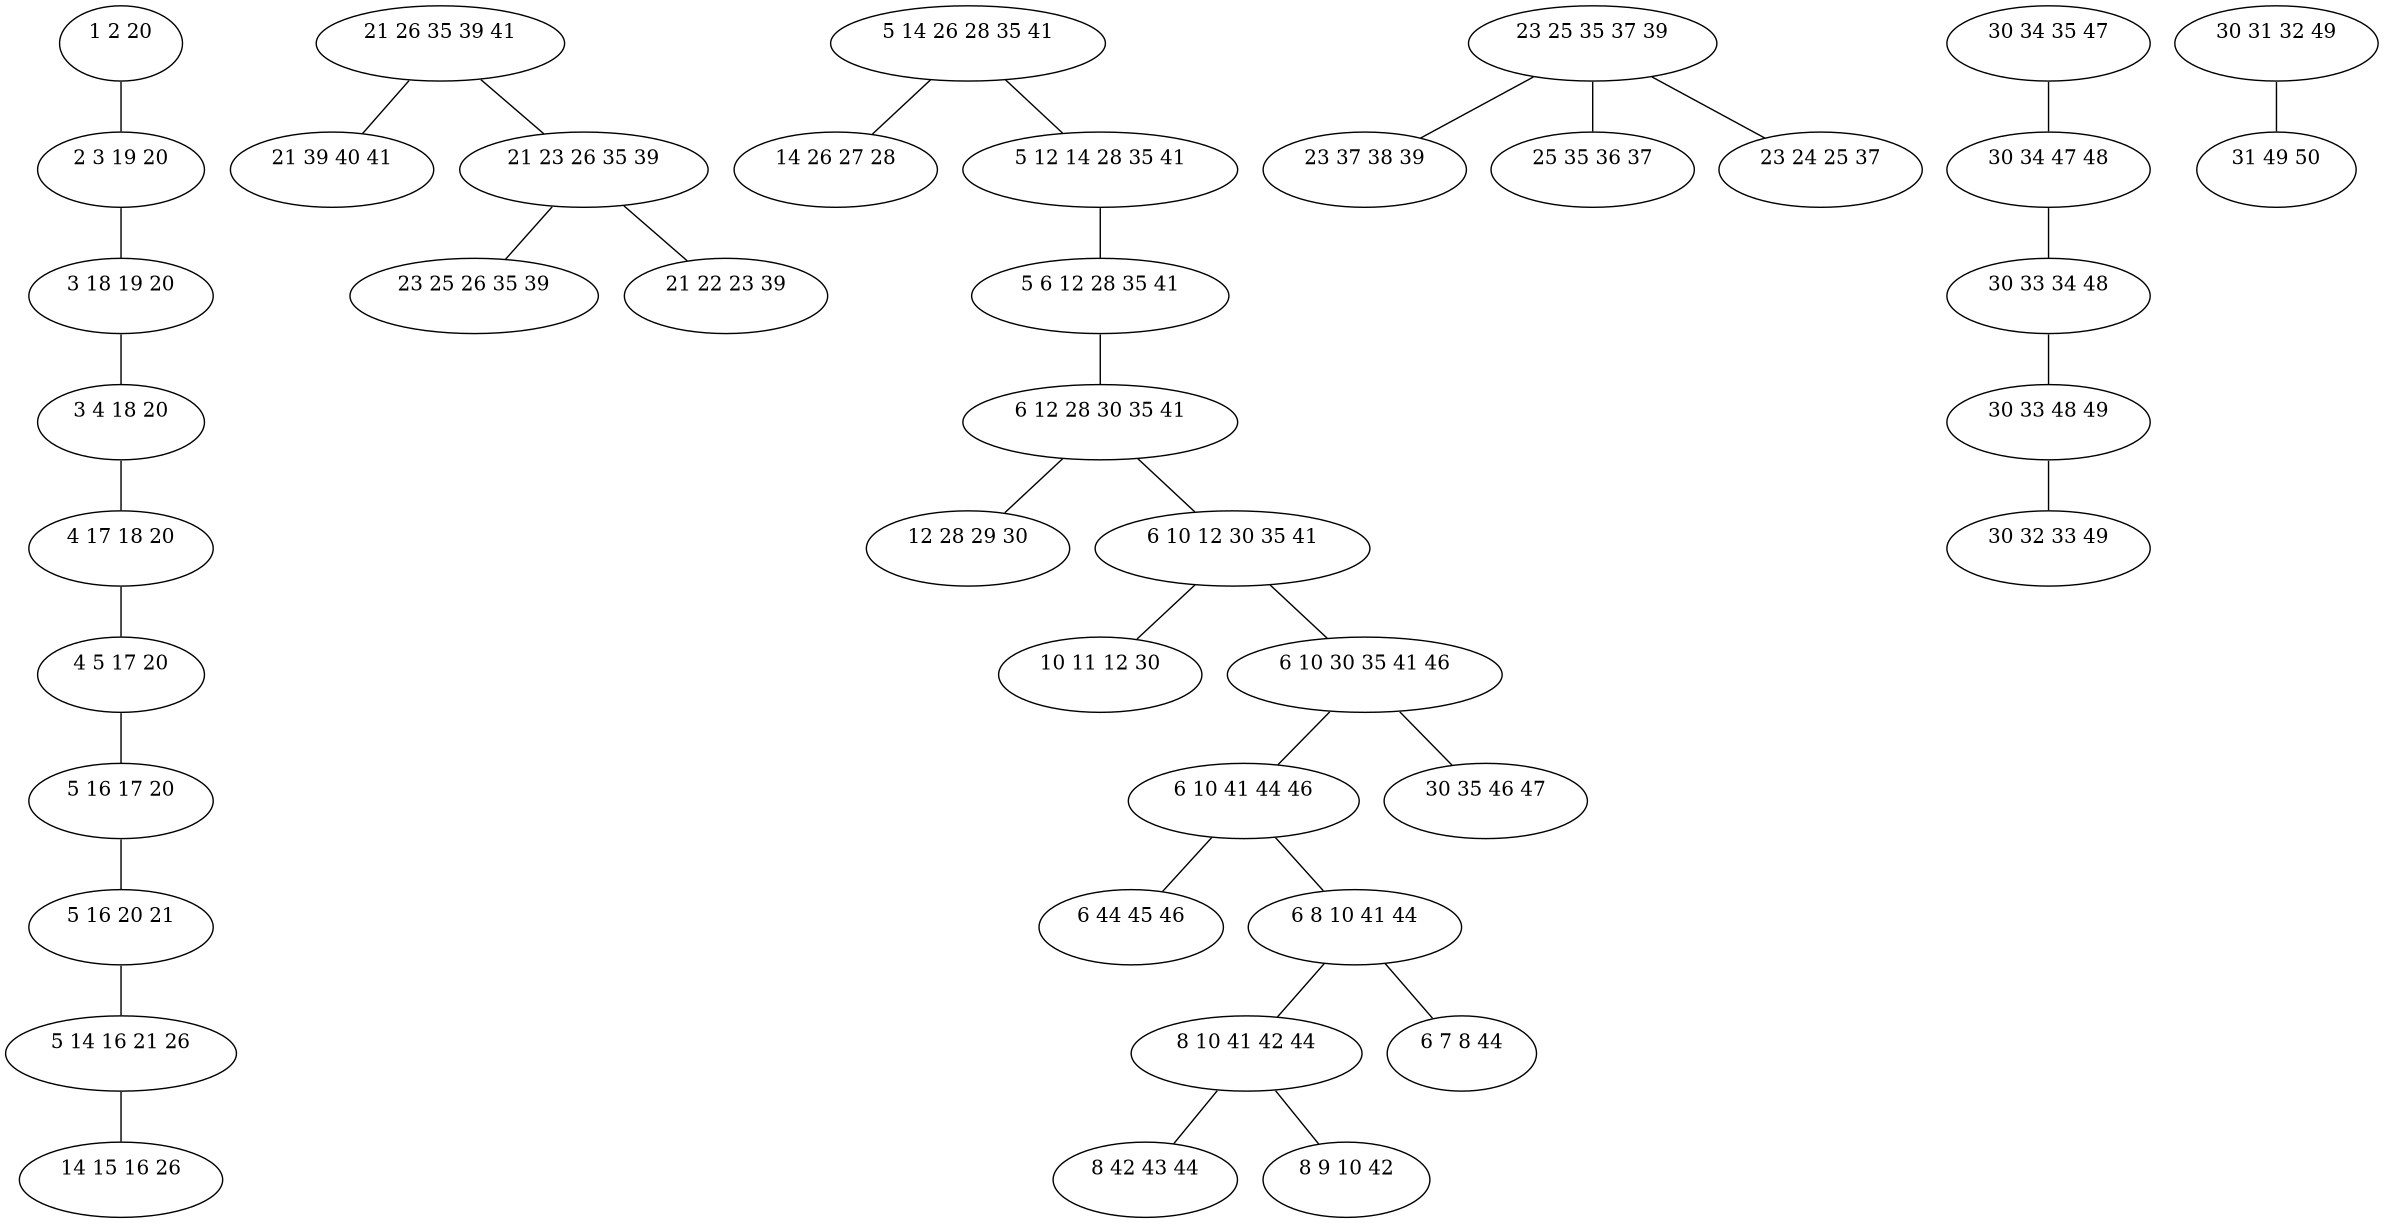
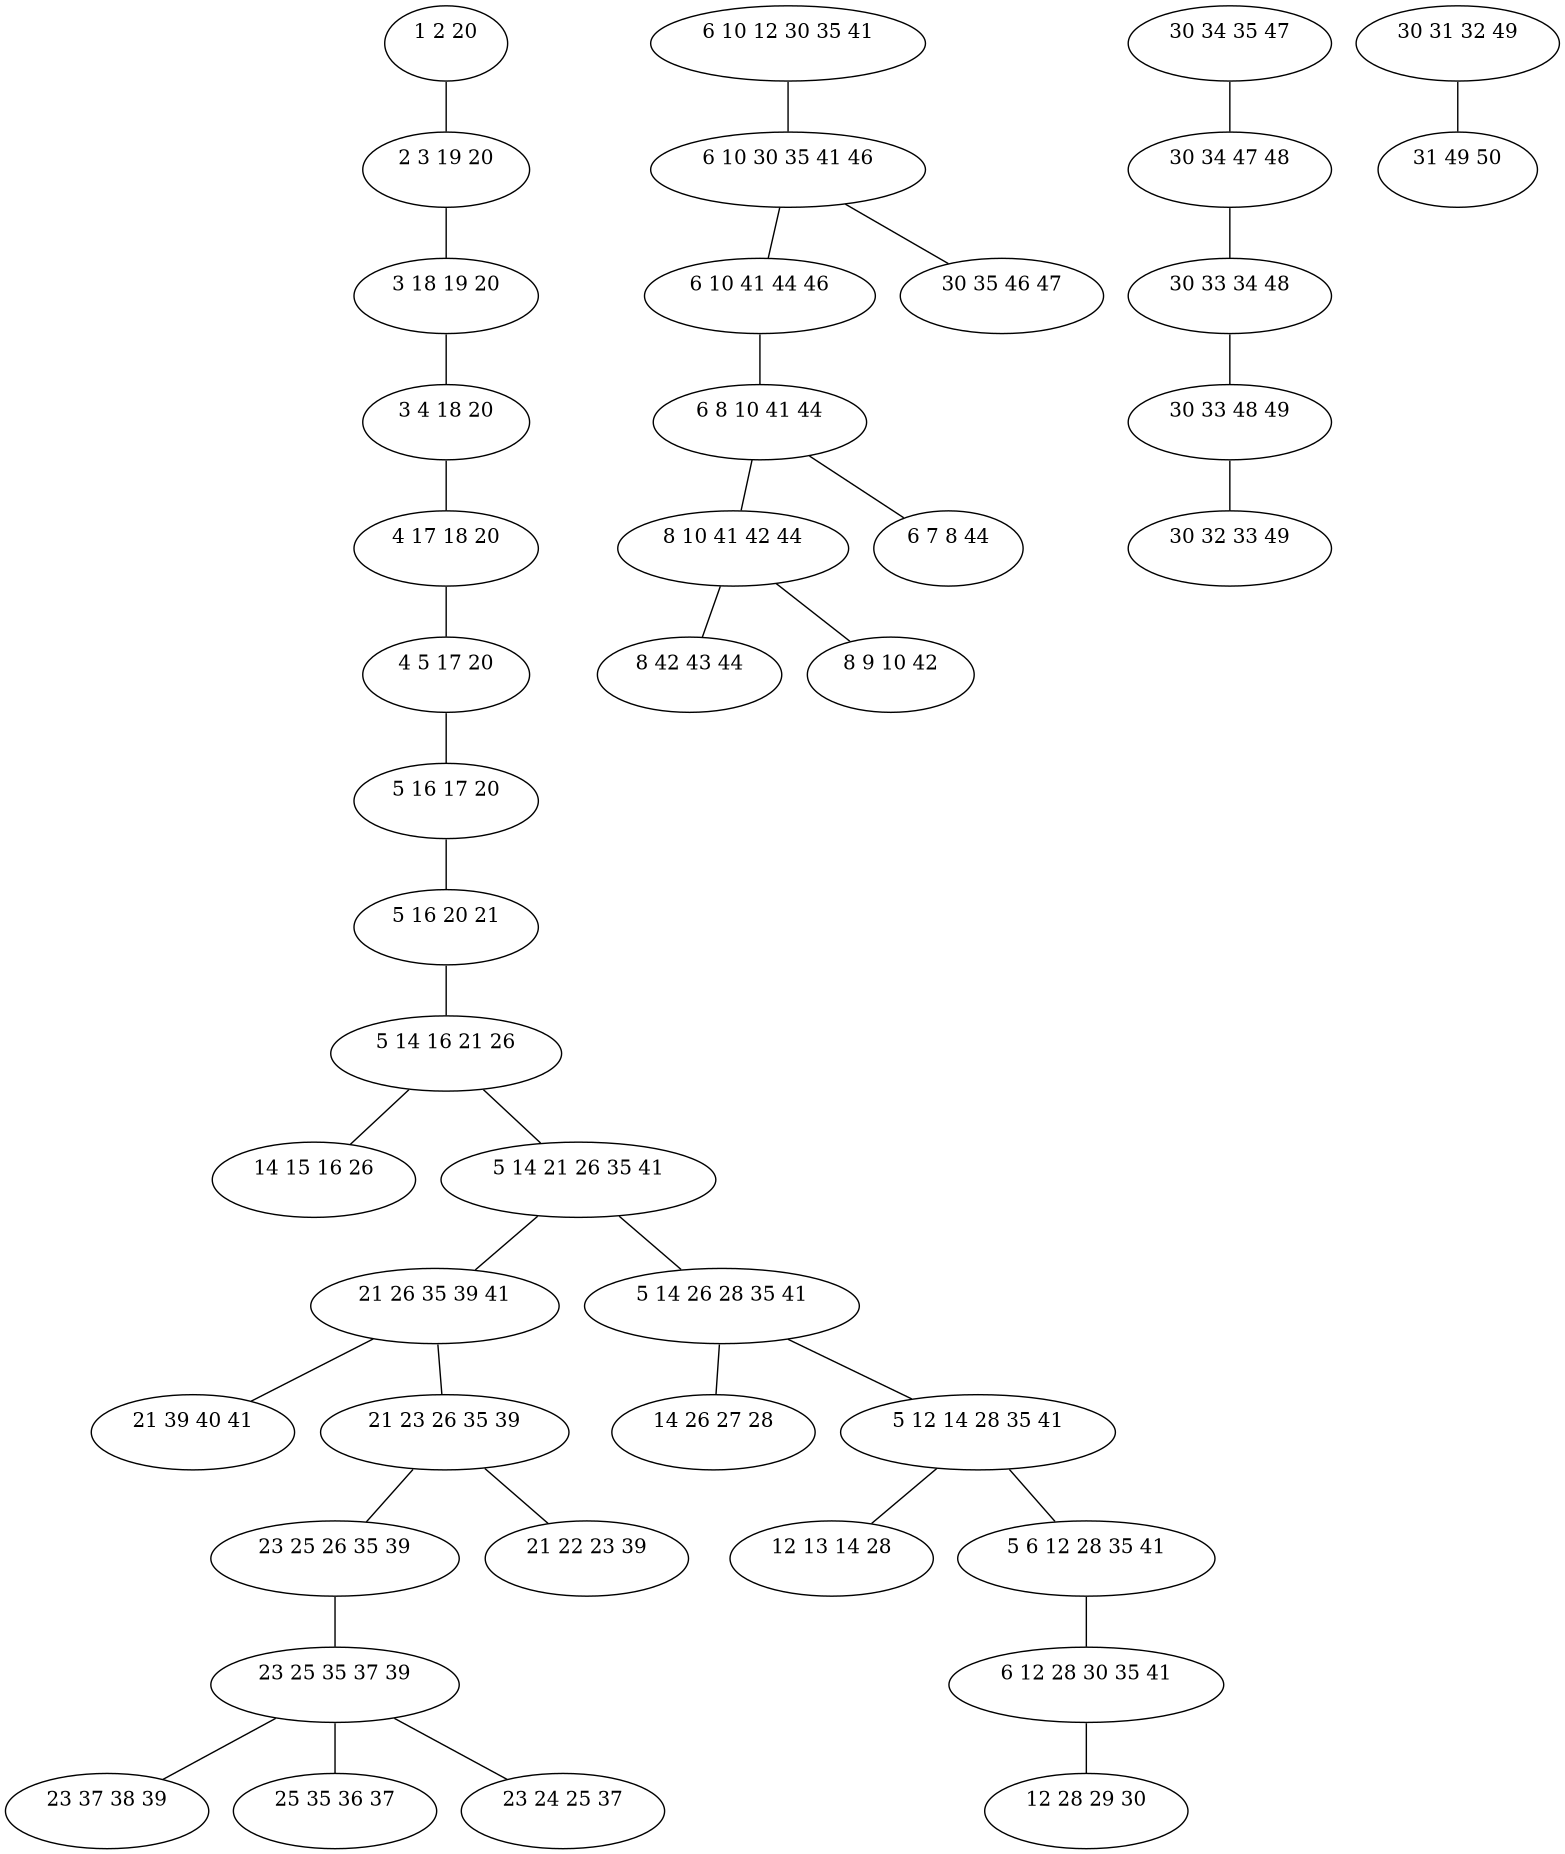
  graph {
    fontname="DejaVu Serif"
    node [fontname="DejaVu Serif"]
    edge [fontname="DejaVu Serif"]
    n1 [label="1 2 20\n "]
    n2 [label="2 3 19 20\n "]
    n3 [label="3 18 19 20\n "]
    n4 [label="3 4 18 20\n "]
    n5 [label="4 17 18 20\n "]
    n6 [label="4 5 17 20\n "]
    n7 [label="5 16 17 20\n "]
    n8 [label="5 16 20 21\n "]
    n9 [label="5 14 16 21 26\n "]
    n10 [label="14 15 16 26\n "]
+   n11 [label="5 14 21 26 35 41\n "]
    n12 [label="21 26 35 39 41\n "]
    n13 [label="5 14 26 28 35 41\n "]
    n14 [label="21 39 40 41\n "]
    n15 [label="21 23 26 35 39\n "]
    n16 [label="14 26 27 28\n "]
    n17 [label="5 12 14 28 35 41\n "]
    n18 [label="23 25 26 35 39\n "]
    n19 [label="21 22 23 39\n "]
    n20 [label="23 25 35 37 39\n "]
    n21 [label="23 37 38 39\n "]
    n22 [label="25 35 36 37\n "]
    n23 [label="23 24 25 37\n "]
+   n24 [label="12 13 14 28\n "]
    n25 [label="5 6 12 28 35 41\n "]
    n26 [label="6 12 28 30 35 41\n "]
    n27 [label="12 28 29 30\n "]
    n28 [label="6 10 12 30 35 41\n "]
-   n29 [label="10 11 12 30\n "]
    n30 [label="6 10 30 35 41 46\n "]
    n31 [label="6 10 41 44 46\n "]
    n32 [label="30 35 46 47\n "]
-   n33 [label="6 44 45 46\n "]
    n34 [label="6 8 10 41 44\n "]
    n35 [label="8 10 41 42 44\n "]
    n36 [label="6 7 8 44\n "]
    n37 [label="8 42 43 44\n "]
    n38 [label="8 9 10 42\n "]
    n39 [label="30 34 35 47\n "]
    n40 [label="30 34 47 48\n "]
    n41 [label="30 33 34 48\n "]
    n42 [label="30 33 48 49\n "]
    n43 [label="30 32 33 49\n "]
    n44 [label="30 31 32 49\n "]
    n45 [label="31 49 50\n "]
    n1 -- n2
    n2 -- n3
    n3 -- n4
    n4 -- n5
    n5 -- n6
    n6 -- n7
    n7 -- n8
    n8 -- n9
    n9 -- n10
+   n9 -- n11
+   n11 -- n12
+   n11 -- n13
    n12 -- n14
    n12 -- n15
    n13 -- n16
    n13 -- n17
    n15 -- n18
    n15 -- n19
+   n17 -- n24
    n17 -- n25
+   n18 -- n20
    n20 -- n21
    n20 -- n22
    n20 -- n23
    n25 -- n26
    n26 -- n27
-   n26 -- n28
-   n28 -- n29
    n28 -- n30
    n30 -- n31
    n30 -- n32
-   n31 -- n33
    n31 -- n34
    n34 -- n35
    n34 -- n36
    n35 -- n37
    n35 -- n38
    n39 -- n40
    n40 -- n41
    n41 -- n42
    n42 -- n43
    n44 -- n45
  }
